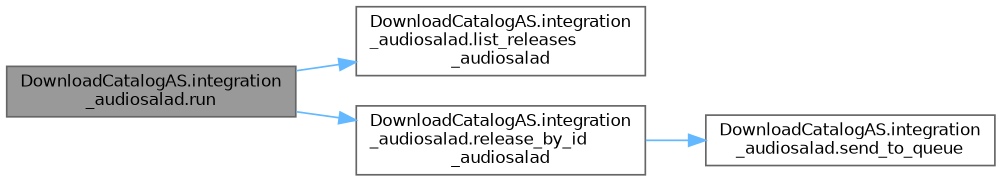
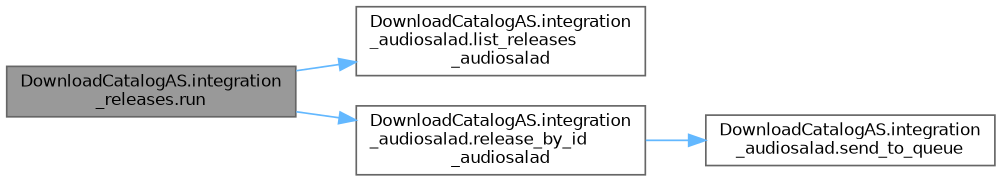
  digraph {
    rankdir=LR
    node [color=grey40 fillcolor=white fontname=Helvetica fontsize=10 shape=box style=filled]
    edge [color=steelblue1 fontname=Helvetica fontsize=10 labelfontname=Helvetica labelfontsize=10 style=solid]
-   n1 [color=gray40 fillcolor=grey60 fontcolor=black height=0.2 label="DownloadCatalogAS.integration\l_audiosalad.run" width=0.4]
+   n1 [color=gray40 fillcolor=grey60 fontcolor=black height=0.2 label="DownloadCatalogAS.integration\l_releases.run" width=0.4]
    n2 [height=0.2 label="DownloadCatalogAS.integration\l_audiosalad.list_releases\l_audiosalad" width=0.4]
    n3 [height=0.2 label="DownloadCatalogAS.integration\l_audiosalad.release_by_id\l_audiosalad" width=0.4]
    n4 [height=0.2 label="DownloadCatalogAS.integration\l_audiosalad.send_to_queue" width=0.4]
    n1 -> n2
    n1 -> n3
    n3 -> n4
  }
